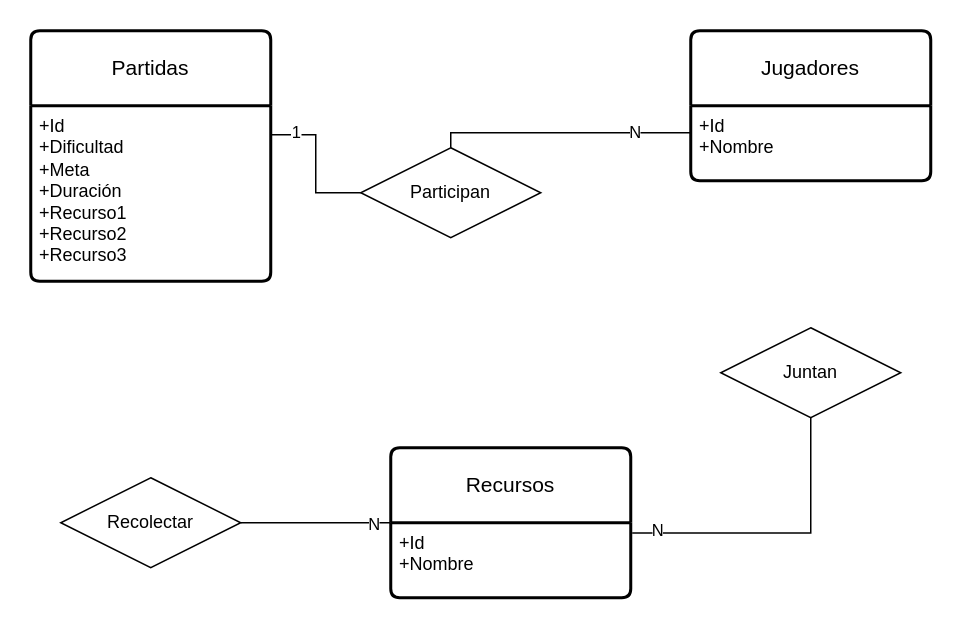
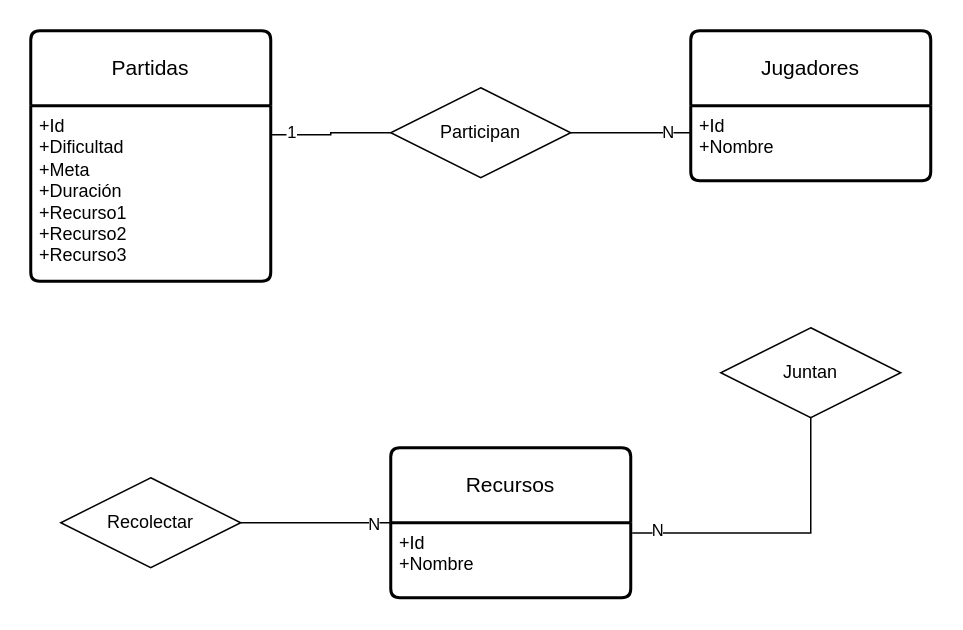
  <mxCell id="0" />
  <mxCell id="1" parent="0" />
  <mxCell id="2" value="Juntan" style="shape=rhombus;perimeter=rhombusPerimeter;whiteSpace=wrap;html=1;align=center;" parent="1" vertex="1"><mxGeometry x="480" y="218" width="120" height="60" as="geometry" /></mxCell>
  <mxCell id="3" style="edgeStyle=orthogonalEdgeStyle;rounded=0;orthogonalLoop=1;jettySize=auto;html=1;entryX=0;entryY=0.25;entryDx=0;entryDy=0;endArrow=none;endFill=0;" parent="1" source="5" target="14" edge="1"><mxGeometry relative="1" as="geometry"><Array as="points"><mxPoint x="460" y="88" /></Array></mxGeometry></mxCell>
  <mxCell id="4" value="N" style="edgeLabel;html=1;align=center;verticalAlign=middle;resizable=0;points=[];" parent="3" vertex="1" connectable="0"><mxGeometry x="0.507" y="1" relative="1" as="geometry"><mxPoint as="offset" /></mxGeometry></mxCell>
- <mxCell id="5" value="Participan" style="shape=rhombus;perimeter=rhombusPerimeter;whiteSpace=wrap;html=1;align=center;" parent="1" vertex="1"><mxGeometry x="240" y="98" width="120" height="60" as="geometry" /></mxCell>
+ <mxCell id="5" value="Participan" style="shape=rhombus;perimeter=rhombusPerimeter;whiteSpace=wrap;html=1;align=center;" parent="1" vertex="1"><mxGeometry x="260" y="58" width="120" height="60" as="geometry" /></mxCell>
  <mxCell id="6" style="edgeStyle=orthogonalEdgeStyle;rounded=0;orthogonalLoop=1;jettySize=auto;html=1;entryX=0;entryY=0;entryDx=0;entryDy=0;endArrow=none;endFill=0;" parent="1" source="8" target="12" edge="1"><mxGeometry relative="1" as="geometry"><Array as="points"><mxPoint x="240" y="348" /><mxPoint x="240" y="348" /></Array></mxGeometry></mxCell>
  <mxCell id="7" value="N" style="edgeLabel;html=1;align=center;verticalAlign=middle;resizable=0;points=[];" parent="6" vertex="1" connectable="0"><mxGeometry x="0.766" relative="1" as="geometry"><mxPoint as="offset" /></mxGeometry></mxCell>
  <mxCell id="8" value="Recolectar" style="shape=rhombus;perimeter=rhombusPerimeter;whiteSpace=wrap;html=1;align=center;" parent="1" vertex="1"><mxGeometry x="40" y="318" width="120" height="60" as="geometry" /></mxCell>
  <mxCell id="9" value="Partidas" style="swimlane;childLayout=stackLayout;horizontal=1;startSize=50;horizontalStack=0;rounded=1;fontSize=14;fontStyle=0;strokeWidth=2;resizeParent=0;resizeLast=1;shadow=0;dashed=0;align=center;arcSize=4;whiteSpace=wrap;html=1;" parent="1" vertex="1"><mxGeometry x="20" y="20" width="160" height="167" as="geometry" /></mxCell>
  <mxCell id="10" value="+Id&lt;br&gt;+Dificultad&lt;div&gt;+Meta&lt;br&gt;+Duración&lt;div&gt;+Recurso1&lt;/div&gt;&lt;div&gt;+Recurso2&lt;/div&gt;&lt;div&gt;+Recurso3&lt;/div&gt;&lt;/div&gt;" style="align=left;strokeColor=none;fillColor=none;spacingLeft=4;fontSize=12;verticalAlign=top;resizable=0;rotatable=0;part=1;html=1;" parent="9" vertex="1"><mxGeometry y="50" width="160" height="117" as="geometry" /></mxCell>
  <mxCell id="11" value="Recursos" style="swimlane;childLayout=stackLayout;horizontal=1;startSize=50;horizontalStack=0;rounded=1;fontSize=14;fontStyle=0;strokeWidth=2;resizeParent=0;resizeLast=1;shadow=0;dashed=0;align=center;arcSize=4;whiteSpace=wrap;html=1;" parent="1" vertex="1"><mxGeometry x="260" y="298" width="160" height="100" as="geometry" /></mxCell>
  <mxCell id="12" value="+Id&lt;br&gt;+Nombre" style="align=left;strokeColor=none;fillColor=none;spacingLeft=4;fontSize=12;verticalAlign=top;resizable=0;rotatable=0;part=1;html=1;" parent="11" vertex="1"><mxGeometry y="50" width="160" height="50" as="geometry" /></mxCell>
  <mxCell id="13" value="Jugadores" style="swimlane;childLayout=stackLayout;horizontal=1;startSize=50;horizontalStack=0;rounded=1;fontSize=14;fontStyle=0;strokeWidth=2;resizeParent=0;resizeLast=1;shadow=0;dashed=0;align=center;arcSize=4;whiteSpace=wrap;html=1;" parent="1" vertex="1"><mxGeometry x="460" y="20" width="160" height="100" as="geometry" /></mxCell>
  <mxCell id="14" value="+Id&lt;br&gt;+Nombre" style="align=left;strokeColor=none;fillColor=none;spacingLeft=4;fontSize=12;verticalAlign=top;resizable=0;rotatable=0;part=1;html=1;" parent="13" vertex="1"><mxGeometry y="50" width="160" height="50" as="geometry" /></mxCell>
  <mxCell id="15" style="edgeStyle=orthogonalEdgeStyle;rounded=0;orthogonalLoop=1;jettySize=auto;html=1;entryX=1.003;entryY=0.165;entryDx=0;entryDy=0;entryPerimeter=0;endArrow=none;endFill=0;" parent="1" source="5" target="10" edge="1"><mxGeometry relative="1" as="geometry"><Array as="points" /></mxGeometry></mxCell>
  <mxCell id="16" value="1" style="edgeLabel;html=1;align=center;verticalAlign=middle;resizable=0;points=[];" parent="15" vertex="1" connectable="0"><mxGeometry x="0.673" y="-2" relative="1" as="geometry"><mxPoint as="offset" /></mxGeometry></mxCell>
  <mxCell id="17" style="edgeStyle=orthogonalEdgeStyle;rounded=0;orthogonalLoop=1;jettySize=auto;html=1;entryX=1.006;entryY=0.137;entryDx=0;entryDy=0;entryPerimeter=0;endArrow=none;endFill=0;" parent="1" source="2" target="12" edge="1"><mxGeometry relative="1" as="geometry"><Array as="points"><mxPoint x="540" y="355" /></Array></mxGeometry></mxCell>
  <mxCell id="18" value="N" style="edgeLabel;html=1;align=center;verticalAlign=middle;resizable=0;points=[];" parent="17" vertex="1" connectable="0"><mxGeometry x="0.831" y="-2" relative="1" as="geometry"><mxPoint as="offset" /></mxGeometry></mxCell>
